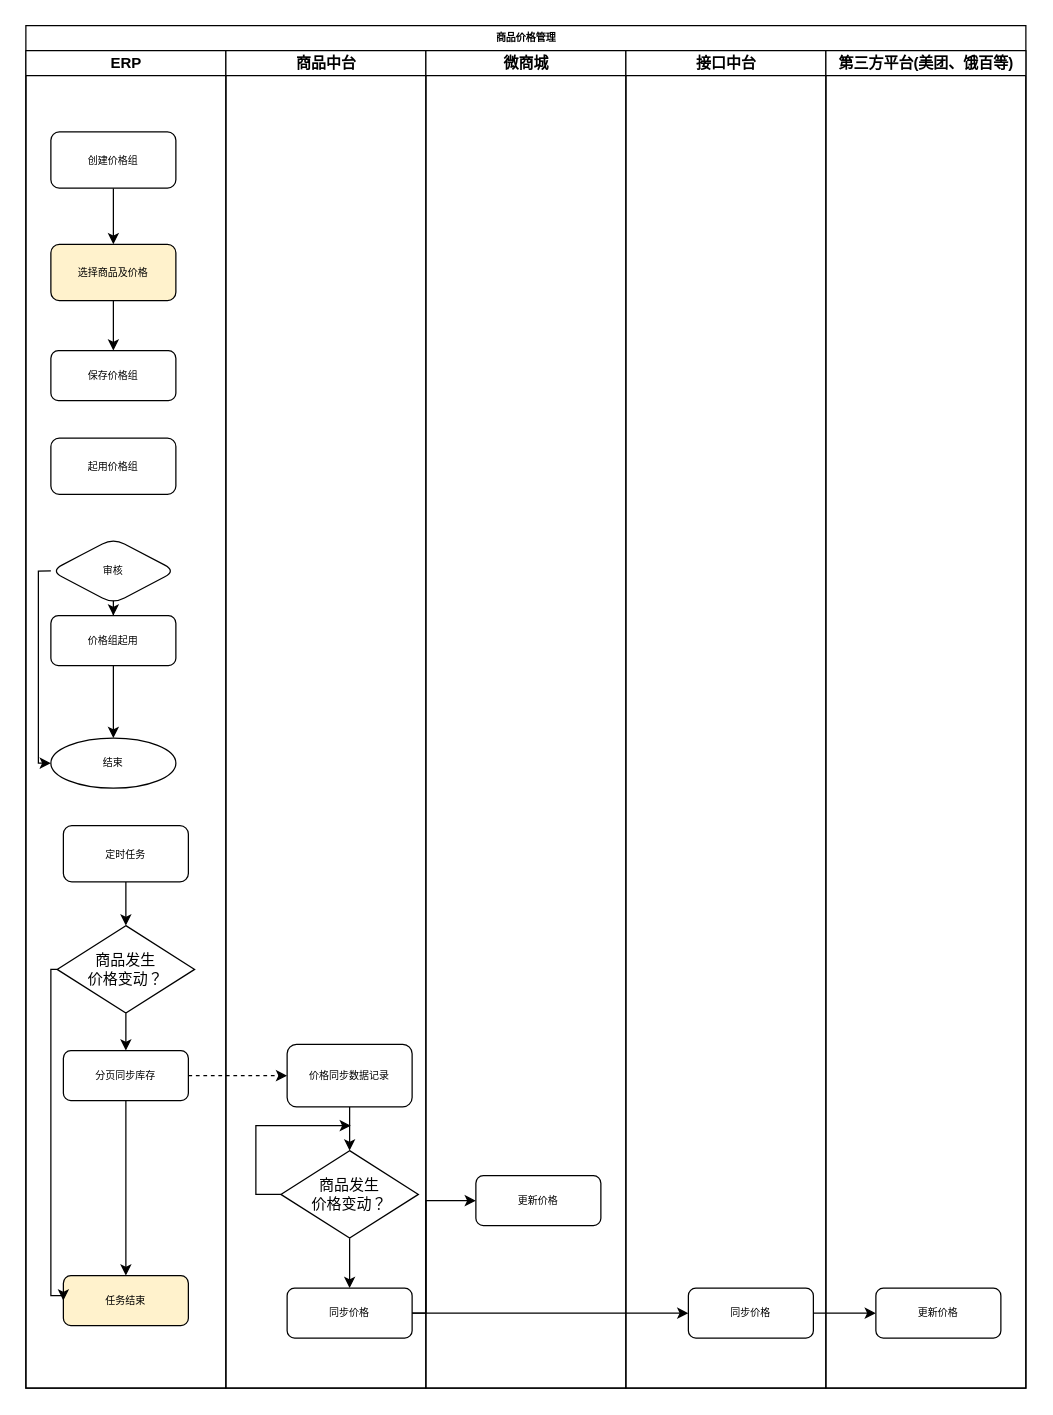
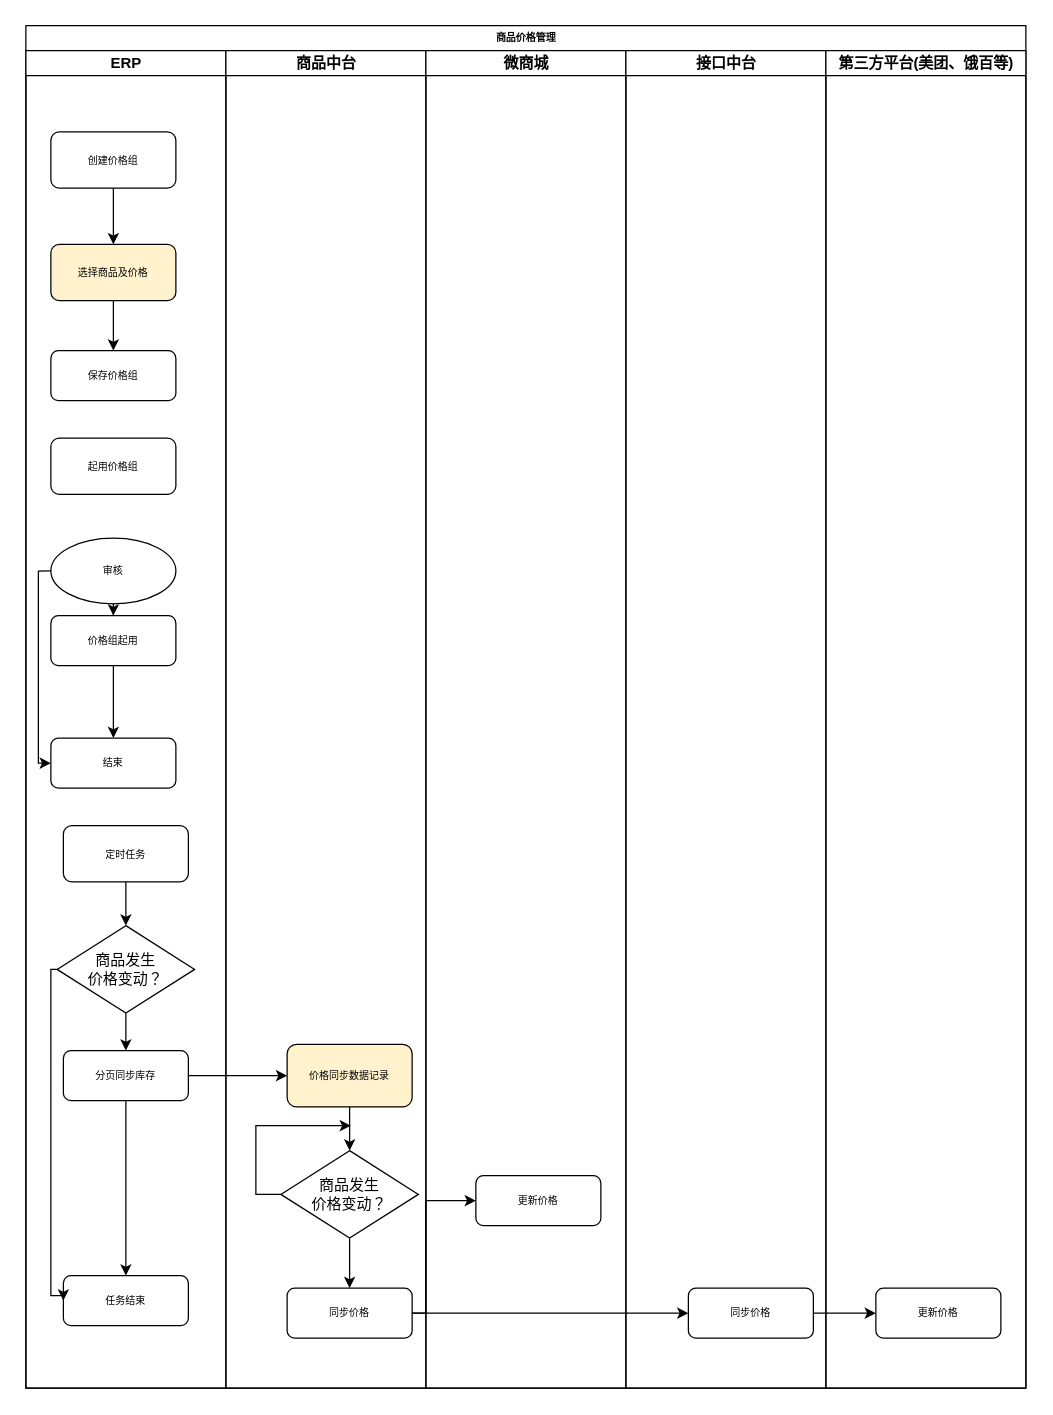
  <mxCell id="0" />
  <mxCell id="1" parent="0" />
  <mxCell id="2" value="商品价格管理" style="swimlane;html=1;childLayout=stackLayout;startSize=20;rounded=0;shadow=0;labelBackgroundColor=none;strokeWidth=1;fontFamily=Verdana;fontSize=8;align=center;" parent="1" vertex="1"><mxGeometry x="20" y="20" width="800" height="1090" as="geometry" /></mxCell>
  <mxCell id="3" value="ERP" style="swimlane;html=1;startSize=20;" parent="2" vertex="1"><mxGeometry y="20" width="160" height="1070" as="geometry" /></mxCell>
  <mxCell id="4" value="" style="edgeStyle=orthogonalEdgeStyle;rounded=0;orthogonalLoop=1;jettySize=auto;html=1;" edge="1" parent="3" source="5" target="7"><mxGeometry relative="1" as="geometry" /></mxCell>
  <mxCell id="5" value="创建价格组" style="rounded=1;whiteSpace=wrap;html=1;shadow=0;labelBackgroundColor=none;strokeWidth=1;fontFamily=Verdana;fontSize=8;align=center;" parent="3" vertex="1"><mxGeometry x="20" y="65" width="100" height="45" as="geometry" /></mxCell>
  <mxCell id="6" value="" style="edgeStyle=orthogonalEdgeStyle;rounded=0;orthogonalLoop=1;jettySize=auto;html=1;" edge="1" parent="3" source="7" target="8"><mxGeometry relative="1" as="geometry" /></mxCell>
  <mxCell id="7" value="选择商品及价格" style="rounded=1;whiteSpace=wrap;html=1;shadow=0;labelBackgroundColor=none;strokeWidth=1;fontFamily=Verdana;fontSize=8;align=center;fillColor=#fff2cc;" parent="3" vertex="1"><mxGeometry x="20" y="155" width="100" height="45" as="geometry" /></mxCell>
  <mxCell id="8" value="保存价格组" style="rounded=1;whiteSpace=wrap;html=1;shadow=0;labelBackgroundColor=none;strokeWidth=1;fontFamily=Verdana;fontSize=8;align=center;" parent="3" vertex="1"><mxGeometry x="20" y="240" width="100" height="40" as="geometry" /></mxCell>
- <mxCell id="9" value="任务结束" style="rounded=1;whiteSpace=wrap;html=1;shadow=0;labelBackgroundColor=none;strokeWidth=1;fontFamily=Verdana;fontSize=8;align=center;fillColor=#fff2cc;" vertex="1" parent="3"><mxGeometry x="30" y="980" width="100" height="40" as="geometry" /></mxCell>
+ <mxCell id="9" value="任务结束" style="rounded=1;whiteSpace=wrap;html=1;shadow=0;labelBackgroundColor=none;strokeWidth=1;fontFamily=Verdana;fontSize=8;align=center;" vertex="1" parent="3"><mxGeometry x="30" y="980" width="100" height="40" as="geometry" /></mxCell>
  <mxCell id="10" style="edgeStyle=orthogonalEdgeStyle;rounded=0;orthogonalLoop=1;jettySize=auto;html=1;entryX=0.5;entryY=0;entryDx=0;entryDy=0;" edge="1" parent="3" source="11" target="9"><mxGeometry relative="1" as="geometry" /></mxCell>
  <mxCell id="11" value="分页同步库存" style="rounded=1;whiteSpace=wrap;html=1;shadow=0;labelBackgroundColor=none;strokeWidth=1;fontFamily=Verdana;fontSize=8;align=center;" vertex="1" parent="3"><mxGeometry x="30" y="800" width="100" height="40" as="geometry" /></mxCell>
  <mxCell id="12" value="" style="edgeStyle=orthogonalEdgeStyle;rounded=0;orthogonalLoop=1;jettySize=auto;html=1;" edge="1" parent="3" source="13" target="11"><mxGeometry relative="1" as="geometry" /></mxCell>
  <mxCell id="13" value="商品发生&lt;br&gt;价格变动？" style="rhombus;whiteSpace=wrap;html=1;" vertex="1" parent="3"><mxGeometry x="25" y="700" width="110" height="70" as="geometry" /></mxCell>
  <mxCell id="14" value="" style="edgeStyle=orthogonalEdgeStyle;rounded=0;orthogonalLoop=1;jettySize=auto;html=1;" edge="1" parent="3" source="15" target="13"><mxGeometry relative="1" as="geometry" /></mxCell>
  <mxCell id="15" value="定时任务" style="rounded=1;whiteSpace=wrap;html=1;shadow=0;labelBackgroundColor=none;strokeWidth=1;fontFamily=Verdana;fontSize=8;align=center;" vertex="1" parent="3"><mxGeometry x="30" y="620" width="100" height="45" as="geometry" /></mxCell>
  <mxCell id="16" value="" style="edgeStyle=orthogonalEdgeStyle;rounded=0;orthogonalLoop=1;jettySize=auto;html=1;entryX=0;entryY=0.5;entryDx=0;entryDy=0;" edge="1" parent="3" source="13" target="9"><mxGeometry relative="1" as="geometry"><mxPoint x="-50" y="735" as="targetPoint" /><Array as="points"><mxPoint x="20" y="735" /><mxPoint x="20" y="996" /></Array></mxGeometry></mxCell>
  <mxCell id="17" value="起用价格组" style="rounded=1;whiteSpace=wrap;html=1;shadow=0;labelBackgroundColor=none;strokeWidth=1;fontFamily=Verdana;fontSize=8;align=center;" vertex="1" parent="3"><mxGeometry x="20" y="310" width="100" height="45" as="geometry" /></mxCell>
  <mxCell id="18" value="" style="edgeStyle=orthogonalEdgeStyle;rounded=0;orthogonalLoop=1;jettySize=auto;html=1;" edge="1" parent="3" source="20" target="22"><mxGeometry relative="1" as="geometry" /></mxCell>
  <mxCell id="19" style="edgeStyle=orthogonalEdgeStyle;rounded=0;orthogonalLoop=1;jettySize=auto;html=1;exitX=0;exitY=0.5;exitDx=0;exitDy=0;entryX=0;entryY=0.5;entryDx=0;entryDy=0;" edge="1" parent="3" source="20" target="23"><mxGeometry relative="1" as="geometry"><Array as="points"><mxPoint x="10" y="416" /><mxPoint x="10" y="570" /></Array></mxGeometry></mxCell>
- <mxCell id="20" value="审核" style="rhombus;whiteSpace=wrap;html=1;rounded=1;shadow=0;fontFamily=Verdana;fontSize=8;strokeWidth=1;" vertex="1" parent="3"><mxGeometry x="20" y="390" width="100" height="52.5" as="geometry" /></mxCell>
+ <mxCell id="20" value="审核" style="ellipse;whiteSpace=wrap;html=1;shadow=0;fontFamily=Verdana;fontSize=8;strokeWidth=1;" vertex="1" parent="3"><mxGeometry x="20" y="390" width="100" height="52.5" as="geometry" /></mxCell>
  <mxCell id="21" value="" style="edgeStyle=orthogonalEdgeStyle;rounded=0;orthogonalLoop=1;jettySize=auto;html=1;" edge="1" parent="3" source="22" target="23"><mxGeometry relative="1" as="geometry" /></mxCell>
  <mxCell id="22" value="价格组起用" style="whiteSpace=wrap;html=1;rounded=1;shadow=0;fontFamily=Verdana;fontSize=8;strokeWidth=1;" vertex="1" parent="3"><mxGeometry x="20" y="452" width="100" height="40" as="geometry" /></mxCell>
- <mxCell id="23" value="结束" style="ellipse;whiteSpace=wrap;html=1;shadow=0;fontFamily=Verdana;fontSize=8;strokeWidth=1;" vertex="1" parent="3"><mxGeometry x="20" y="550" width="100" height="40" as="geometry" /></mxCell>
+ <mxCell id="23" value="结束" style="whiteSpace=wrap;html=1;rounded=1;shadow=0;fontFamily=Verdana;fontSize=8;strokeWidth=1;" vertex="1" parent="3"><mxGeometry x="20" y="550" width="100" height="40" as="geometry" /></mxCell>
  <mxCell id="24" value="商品中台" style="swimlane;html=1;startSize=20;" parent="2" vertex="1"><mxGeometry x="160" y="20" width="160" height="1070" as="geometry" /></mxCell>
  <mxCell id="25" value="同步价格" style="rounded=1;whiteSpace=wrap;html=1;shadow=0;labelBackgroundColor=none;strokeWidth=1;fontFamily=Verdana;fontSize=8;align=center;" vertex="1" parent="24"><mxGeometry x="49" y="990" width="100" height="40" as="geometry" /></mxCell>
  <mxCell id="26" value="" style="edgeStyle=orthogonalEdgeStyle;rounded=0;orthogonalLoop=1;jettySize=auto;html=1;" edge="1" parent="24" source="27" target="29"><mxGeometry relative="1" as="geometry" /></mxCell>
- <mxCell id="27" value="价格同步数据记录" style="rounded=1;whiteSpace=wrap;html=1;shadow=0;labelBackgroundColor=none;strokeWidth=1;fontFamily=Verdana;fontSize=8;align=center;" vertex="1" parent="24"><mxGeometry x="49" y="795" width="100" height="50" as="geometry" /></mxCell>
+ <mxCell id="27" value="价格同步数据记录" style="rounded=1;whiteSpace=wrap;html=1;shadow=0;labelBackgroundColor=none;strokeWidth=1;fontFamily=Verdana;fontSize=8;align=center;fillColor=#fff2cc;" vertex="1" parent="24"><mxGeometry x="49" y="795" width="100" height="50" as="geometry" /></mxCell>
  <mxCell id="28" value="" style="edgeStyle=orthogonalEdgeStyle;rounded=0;orthogonalLoop=1;jettySize=auto;html=1;" edge="1" parent="24" source="29" target="25"><mxGeometry relative="1" as="geometry" /></mxCell>
  <mxCell id="29" value="商品发生&lt;br&gt;价格变动？" style="rhombus;whiteSpace=wrap;html=1;" vertex="1" parent="24"><mxGeometry x="44" y="880" width="110" height="70" as="geometry" /></mxCell>
- <mxCell id="30" value="" style="edgeStyle=orthogonalEdgeStyle;rounded=0;orthogonalLoop=1;jettySize=auto;html=1;dashed=1;" edge="1" parent="2" source="11" target="27"><mxGeometry relative="1" as="geometry" /></mxCell>
+ <mxCell id="30" value="" style="edgeStyle=orthogonalEdgeStyle;rounded=0;orthogonalLoop=1;jettySize=auto;html=1;" edge="1" parent="2" source="11" target="27"><mxGeometry relative="1" as="geometry" /></mxCell>
  <mxCell id="31" style="edgeStyle=orthogonalEdgeStyle;rounded=0;orthogonalLoop=1;jettySize=auto;html=1;entryX=0;entryY=0.5;entryDx=0;entryDy=0;" edge="1" parent="2" source="25" target="37"><mxGeometry relative="1" as="geometry" /></mxCell>
  <mxCell id="32" value="" style="edgeStyle=orthogonalEdgeStyle;rounded=0;orthogonalLoop=1;jettySize=auto;html=1;" edge="1" parent="2" source="37" target="39"><mxGeometry relative="1" as="geometry" /></mxCell>
  <mxCell id="33" style="edgeStyle=orthogonalEdgeStyle;rounded=0;orthogonalLoop=1;jettySize=auto;html=1;entryX=0;entryY=0.5;entryDx=0;entryDy=0;" edge="1" parent="2" source="25" target="35"><mxGeometry relative="1" as="geometry"><Array as="points"><mxPoint x="320" y="1030" /><mxPoint x="320" y="940" /></Array></mxGeometry></mxCell>
  <mxCell id="34" value="微商城" style="swimlane;html=1;startSize=20;" parent="2" vertex="1"><mxGeometry x="320" y="20" width="160" height="1070" as="geometry" /></mxCell>
  <mxCell id="35" value="更新价格" style="rounded=1;whiteSpace=wrap;html=1;shadow=0;labelBackgroundColor=none;strokeWidth=1;fontFamily=Verdana;fontSize=8;align=center;" vertex="1" parent="34"><mxGeometry x="40" y="900" width="100" height="40" as="geometry" /></mxCell>
  <mxCell id="36" value="接口中台" style="swimlane;html=1;startSize=20;" parent="2" vertex="1"><mxGeometry x="480" y="20" width="160" height="1070" as="geometry" /></mxCell>
  <mxCell id="37" value="同步价格" style="rounded=1;whiteSpace=wrap;html=1;shadow=0;labelBackgroundColor=none;strokeWidth=1;fontFamily=Verdana;fontSize=8;align=center;" vertex="1" parent="36"><mxGeometry x="50" y="990" width="100" height="40" as="geometry" /></mxCell>
  <mxCell id="38" value="第三方平台(美团、饿百等)" style="swimlane;html=1;startSize=20;" parent="2" vertex="1"><mxGeometry x="640" y="20" width="160" height="1070" as="geometry" /></mxCell>
  <mxCell id="39" value="更新价格" style="rounded=1;whiteSpace=wrap;html=1;shadow=0;labelBackgroundColor=none;strokeWidth=1;fontFamily=Verdana;fontSize=8;align=center;" vertex="1" parent="38"><mxGeometry x="40" y="990" width="100" height="40" as="geometry" /></mxCell>
  <mxCell id="40" style="edgeStyle=orthogonalEdgeStyle;rounded=0;orthogonalLoop=1;jettySize=auto;html=1;exitX=0;exitY=0.5;exitDx=0;exitDy=0;" edge="1" parent="1" source="29"><mxGeometry relative="1" as="geometry"><mxPoint x="280" y="900" as="targetPoint" /><Array as="points"><mxPoint x="204" y="955" /><mxPoint x="204" y="900" /><mxPoint x="280" y="900" /></Array></mxGeometry></mxCell>
